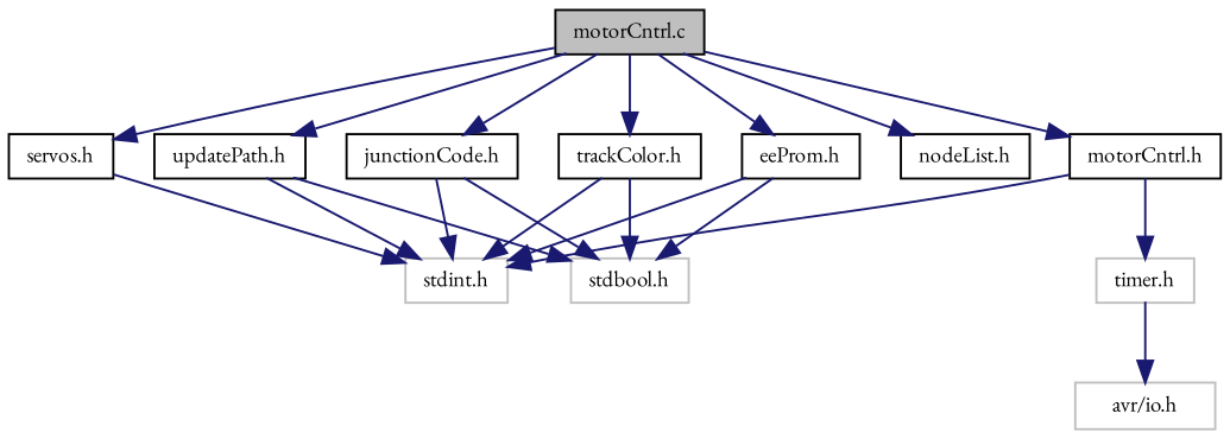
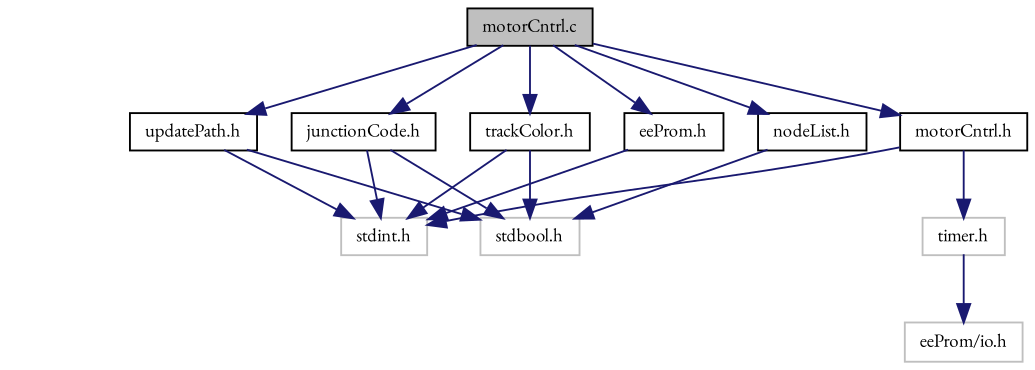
  digraph {
    fontname="EB Garamond"
    node [color=black fillcolor=white fontname="EB Garamond" fontsize=10 shape=record style=filled]
    edge [color=midnightblue fontname="EB Garamond" fontsize=10 labelfontname=Helvetica labelfontsize=10 style=solid]
    n1 [fillcolor=grey75 fontcolor=black height=0.2 label="motorCntrl.c" width=0.4]
    n2 [height=0.2 label="junctionCode.h" width=0.4]
    n3 [height=0.2 label="trackColor.h" width=0.4]
-   n4 [height=0.2 label="servos.h" width=0.4]
    n5 [height=0.2 label="nodeList.h" width=0.4]
    n6 [height=0.2 label="eeProm.h" width=0.4]
    n7 [height=0.2 label="motorCntrl.h" width=0.4]
    n8 [height=0.2 label="updatePath.h" width=0.4]
    n9 [color=grey75 height=0.2 label="stdint.h" width=0.4]
    n10 [color=grey75 height=0.2 label="stdbool.h" width=0.4]
    n11 [color=grey75 height=0.2 label="timer.h" width=0.4]
-   n12 [color=grey75 height=0.2 label="avr/io.h" width=0.4]
+   n12 [color=grey75 height=0.2 label="eeProm/io.h" width=0.4]
    n1 -> n2
    n1 -> n3
-   n1 -> n4
    n1 -> n5
    n1 -> n6
    n1 -> n7
    n1 -> n8
    n2 -> n9
    n2 -> n10
    n3 -> n9
    n3 -> n10
-   n4 -> n9
-   n6 -> n10
+   n5 -> n10
    n6 -> n9
    n7 -> n9
    n7 -> n11
    n8 -> n9
    n8 -> n10
    n11 -> n12
  }
